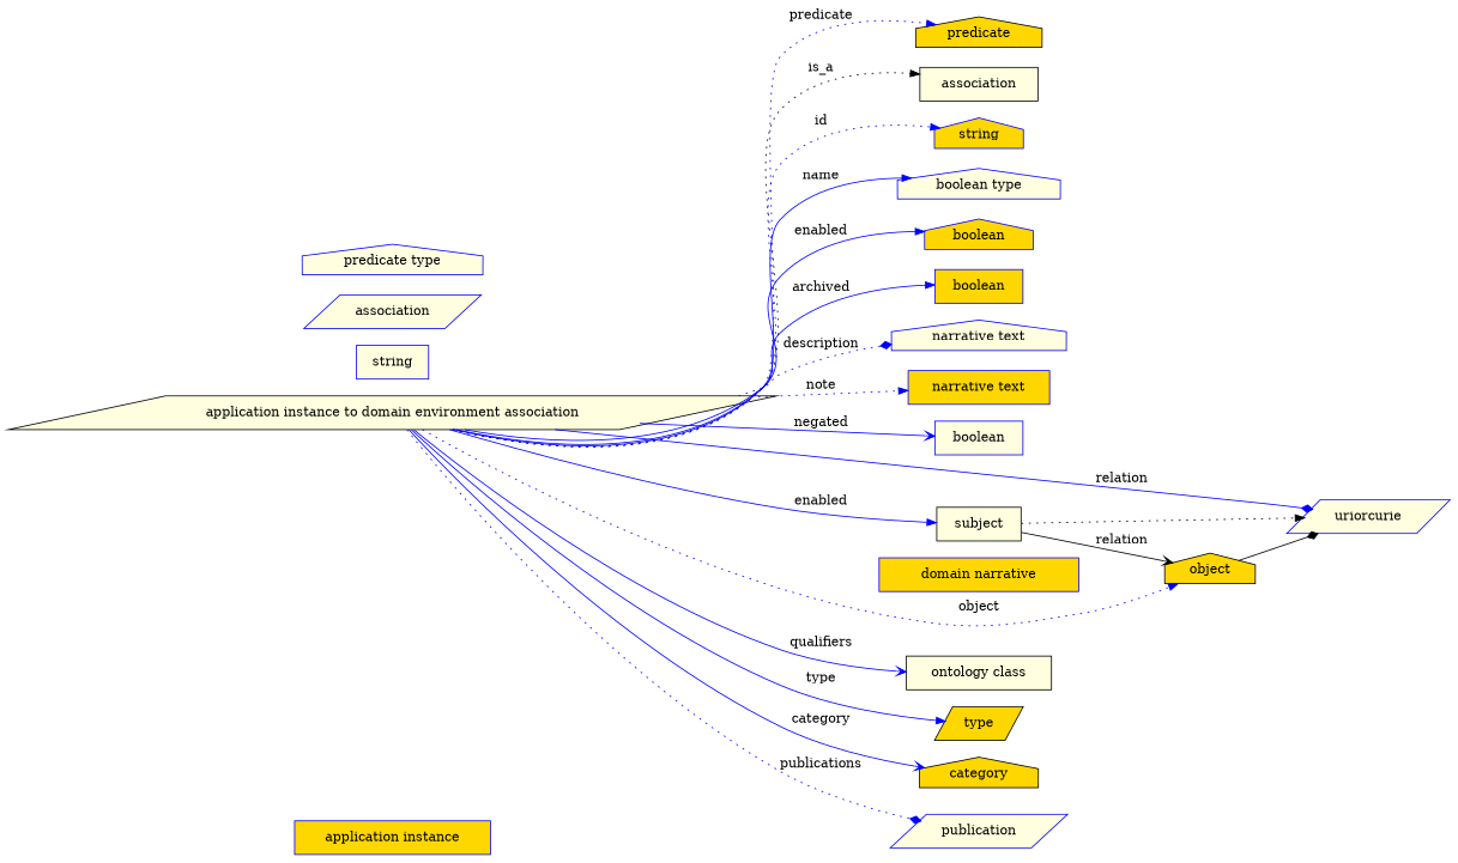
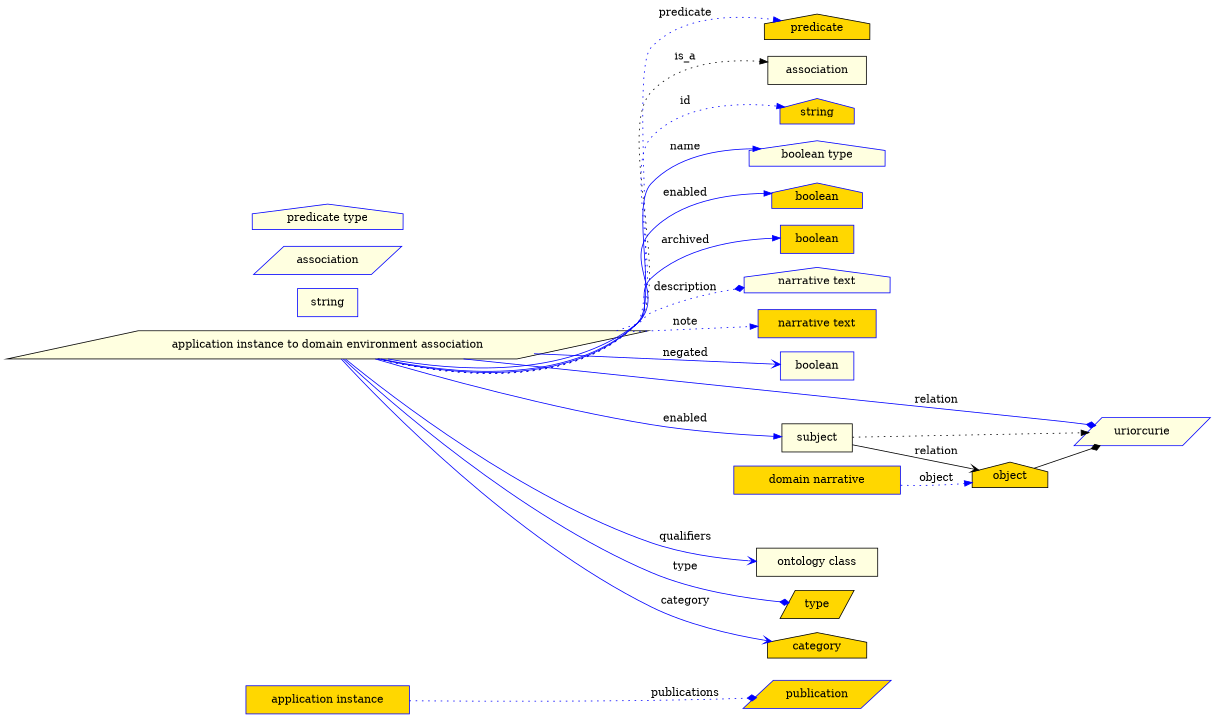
  digraph {
    fontname="DejaVu Serif"
    rankdir=LR
    node [fillcolor=lightyellow fontname="DejaVu Serif" shape=box style=filled color=blue]
    edge [arrowhead=normal fontname="DejaVu Serif" style=solid color=blue]
    n1 [height=0.5 label="application instance to domain environment association" shape=parallelogram width=7.5285 color=""]
    association [height=0.5 width=1.7512 color=""]
    n3 [fillcolor=gold height=0.5 label=string shape=house width=1.0652]
    n4 [height=0.5 label="boolean type" shape=house width=1.5707]
    n5 [fillcolor=gold height=0.5 label=boolean shape=house width=1.2999]
    n6 [fillcolor=gold height=0.5 label=boolean width=1.2999]
    n7 [height=0.5 label="narrative text" shape=house width=2.0943]
    n8 [fillcolor=gold height=0.5 label="narrative text" width=2.0943]
    n9 [height=0.5 label=boolean width=1.2999]
    n10 [height=0.5 label=uriorcurie shape=parallelogram width=1.6068]
    n11 [color=black height=0.5 label="ontology class" width=2.1484]
-   n12 [height=0.5 label=publication shape=parallelogram width=1.7512]
+   n12 [fillcolor=gold height=0.5 label=publication shape=parallelogram width=1.7512]
    type [fillcolor=gold height=0.5 shape=parallelogram width=0.86659 color=""]
    category [fillcolor=gold height=0.5 shape=house width=1.4443 color=""]
    predicate [fillcolor=gold height=0.5 shape=house width=1.5346 color=""]
    subject [height=0.5 width=1.2457 color=""]
    object [fillcolor=gold height=0.5 shape=house width=1.1013 color=""]
    n18 [height=0.5 label=string width=1.0652]
    n19 [height=0.5 label=association shape=parallelogram width=1.7512]
    n20 [height=0.5 label="predicate type" shape=house width=2.1845]
    n21 [fillcolor=gold height=0.5 label="application instance" width=2.9067]
    n22 [fillcolor=gold height=0.5 label="domain narrative" width=2.9608]
    n1 -> association [label=is_a style=dotted color=""]
    n1 -> n3 [label=id style=dotted]
    n1 -> n4 [label=name]
    n1 -> n5 [label=enabled]
    n1 -> n6 [label=archived]
    n1 -> n7 [arrowhead=diamond label=description style=dotted]
    n1 -> n8 [label=note style=dotted]
    n1 -> n9 [arrowhead=vee label=negated]
    n1 -> n10 [arrowhead=diamond label=relation]
    n1 -> n11 [arrowhead=vee label=qualifiers]
-   n1 -> n12 [arrowhead=diamond label=publications style=dotted]
-   n1 -> type [label=type]
+   n21 -> n12 [arrowhead=diamond label=publications style=dotted]
+   n1 -> type [arrowhead=diamond label=type]
    n1 -> category [arrowhead=vee label=category]
    n1 -> predicate [label=predicate style=dotted]
    n1 -> subject [label=enabled]
-   n1 -> object [label=object style=dotted]
+   n22 -> object [label=object style=dotted]
    subject -> n10 [style=dotted color=""]
    subject -> object [arrowhead=vee label=relation color=""]
    object -> n10 [arrowhead=diamond color=""]
  }
